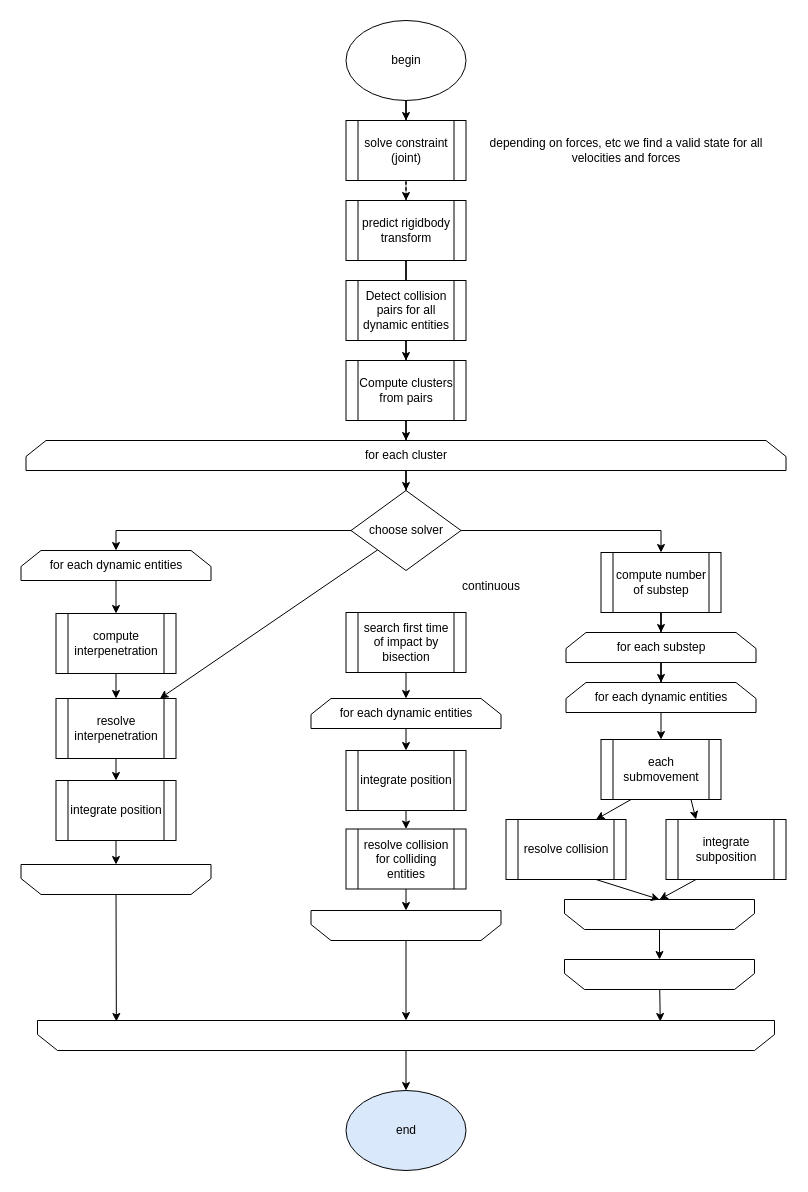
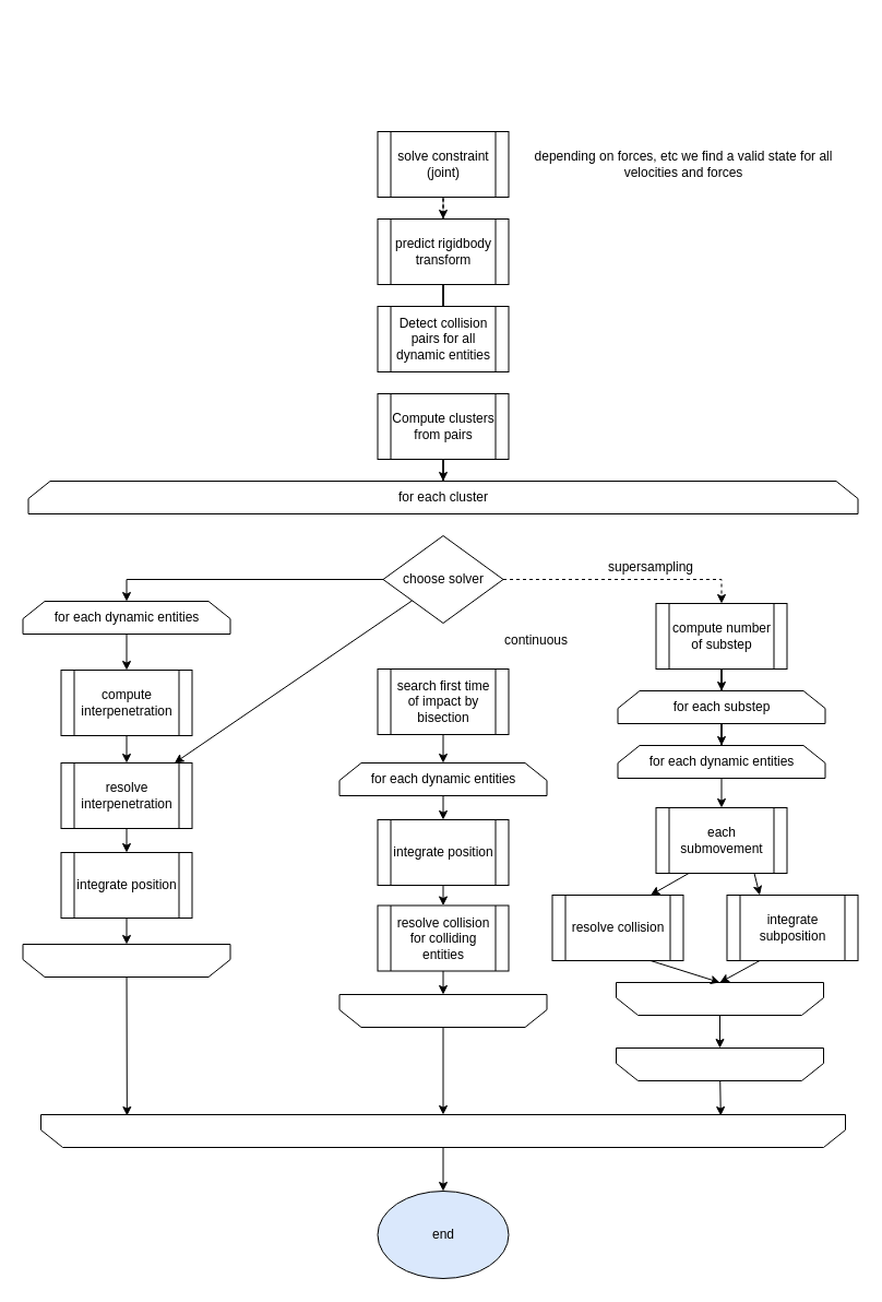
  <mxCell id="0" />
  <mxCell id="1" parent="0" />
- <mxCell id="2" style="edgeStyle=orthogonalEdgeStyle;rounded=0;orthogonalLoop=1;jettySize=auto;html=1;" edge="1" parent="1" source="3" target="5"><mxGeometry relative="1" as="geometry" /></mxCell>
- <mxCell id="3" value="begin&lt;br&gt;" style="ellipse;whiteSpace=wrap;html=1;" vertex="1" parent="1"><mxGeometry x="345.5" y="20" width="120" height="80" as="geometry" /></mxCell>
  <mxCell id="4" style="edgeStyle=orthogonalEdgeStyle;rounded=0;orthogonalLoop=1;jettySize=auto;html=1;dashed=1;" edge="1" parent="1" source="5" target="8"><mxGeometry relative="1" as="geometry" /></mxCell>
  <mxCell id="5" value="solve constraint (joint)" style="shape=process;whiteSpace=wrap;html=1;backgroundOutline=1;" vertex="1" parent="1"><mxGeometry x="345.5" y="120" width="120" height="60" as="geometry" /></mxCell>
  <mxCell id="6" value="depending on forces, etc we find a valid state for all velocities and forces" style="text;html=1;strokeColor=none;fillColor=none;align=center;verticalAlign=middle;whiteSpace=wrap;rounded=0;" vertex="1" parent="1"><mxGeometry x="475.5" y="120" width="300" height="60" as="geometry" /></mxCell>
  <mxCell id="7" style="edgeStyle=orthogonalEdgeStyle;rounded=0;orthogonalLoop=1;jettySize=auto;html=1;endArrow=none;" edge="1" parent="1" source="8" target="10"><mxGeometry relative="1" as="geometry" /></mxCell>
  <mxCell id="8" value="predict rigidbody transform" style="shape=process;whiteSpace=wrap;html=1;backgroundOutline=1;" vertex="1" parent="1"><mxGeometry x="345.5" y="200" width="120" height="60" as="geometry" /></mxCell>
- <mxCell id="9" style="edgeStyle=orthogonalEdgeStyle;rounded=0;orthogonalLoop=1;jettySize=auto;html=1;" edge="1" parent="1" source="10" target="12"><mxGeometry relative="1" as="geometry" /></mxCell>
  <mxCell id="10" value="Detect collision pairs for all dynamic entities" style="shape=process;whiteSpace=wrap;html=1;backgroundOutline=1;" vertex="1" parent="1"><mxGeometry x="345.5" y="280" width="120" height="60" as="geometry" /></mxCell>
  <mxCell id="11" style="edgeStyle=orthogonalEdgeStyle;rounded=0;orthogonalLoop=1;jettySize=auto;html=1;" edge="1" parent="1" source="12" target="14"><mxGeometry relative="1" as="geometry" /></mxCell>
  <mxCell id="12" value="Compute clusters from pairs" style="shape=process;whiteSpace=wrap;html=1;backgroundOutline=1;" vertex="1" parent="1"><mxGeometry x="345.5" y="360" width="120" height="60" as="geometry" /></mxCell>
- <mxCell id="13" style="edgeStyle=orthogonalEdgeStyle;rounded=0;orthogonalLoop=1;jettySize=auto;html=1;entryX=0.5;entryY=0;entryDx=0;entryDy=0;" edge="1" parent="1" source="14" target="21"><mxGeometry relative="1" as="geometry" /></mxCell>
  <mxCell id="14" value="for each cluster" style="shape=loopLimit;whiteSpace=wrap;html=1;" vertex="1" parent="1"><mxGeometry x="25.5" y="440" width="760" height="30" as="geometry" /></mxCell>
  <mxCell id="15" style="edgeStyle=orthogonalEdgeStyle;rounded=0;orthogonalLoop=1;jettySize=auto;html=1;" edge="1" parent="1" source="16" target="17"><mxGeometry relative="1" as="geometry" /></mxCell>
  <mxCell id="16" value="" style="shape=loopLimit;whiteSpace=wrap;html=1;rotation=180;" vertex="1" parent="1"><mxGeometry x="37" y="1020" width="737" height="30" as="geometry" /></mxCell>
  <mxCell id="17" value="end&lt;br&gt;" style="ellipse;whiteSpace=wrap;html=1;fillColor=#dae8fc;" vertex="1" parent="1"><mxGeometry x="345.5" y="1090" width="120" height="80" as="geometry" /></mxCell>
- <mxCell id="18" style="edgeStyle=orthogonalEdgeStyle;rounded=0;orthogonalLoop=1;jettySize=auto;html=1;entryX=0.5;entryY=0;entryDx=0;entryDy=0;" edge="1" parent="1" source="21" target="30"><mxGeometry relative="1" as="geometry" /></mxCell>
+ <mxCell id="18" style="edgeStyle=orthogonalEdgeStyle;rounded=0;orthogonalLoop=1;jettySize=auto;html=1;entryX=0.5;entryY=0;entryDx=0;entryDy=0;dashed=1;" edge="1" parent="1" source="21" target="30"><mxGeometry relative="1" as="geometry" /></mxCell>
  <mxCell id="19" style="edgeStyle=orthogonalEdgeStyle;rounded=0;orthogonalLoop=1;jettySize=auto;html=1;entryX=0.5;entryY=0;entryDx=0;entryDy=0;" edge="1" parent="1" source="21" target="24"><mxGeometry relative="1" as="geometry" /></mxCell>
  <mxCell id="20" style="edgeStyle=none;rounded=0;orthogonalLoop=1;jettySize=auto;html=1;" edge="1" parent="1" source="21" target="45"><mxGeometry relative="1" as="geometry" /></mxCell>
  <mxCell id="21" value="choose solver" style="rhombus;whiteSpace=wrap;html=1;" vertex="1" parent="1"><mxGeometry x="350.5" y="490" width="110" height="80" as="geometry" /></mxCell>
+ <mxCell id="22" value="supersampling" style="text;html=1;strokeColor=none;fillColor=none;align=center;verticalAlign=middle;whiteSpace=wrap;rounded=0;" vertex="1" parent="1"><mxGeometry x="545.5" y="509" width="100" height="20" as="geometry" /></mxCell>
  <mxCell id="23" style="edgeStyle=none;rounded=0;orthogonalLoop=1;jettySize=auto;html=1;" edge="1" parent="1" source="24" target="43"><mxGeometry relative="1" as="geometry" /></mxCell>
  <mxCell id="24" value="for each dynamic entities" style="shape=loopLimit;whiteSpace=wrap;html=1;" vertex="1" parent="1"><mxGeometry x="20.5" y="550" width="190" height="30" as="geometry" /></mxCell>
  <mxCell id="25" style="edgeStyle=orthogonalEdgeStyle;rounded=0;orthogonalLoop=1;jettySize=auto;html=1;entryX=0.5;entryY=0;entryDx=0;entryDy=0;" edge="1" parent="1" source="26" target="28"><mxGeometry relative="1" as="geometry" /></mxCell>
  <mxCell id="26" value="for each substep" style="shape=loopLimit;whiteSpace=wrap;html=1;" vertex="1" parent="1"><mxGeometry x="565.5" y="632" width="190" height="30" as="geometry" /></mxCell>
  <mxCell id="27" style="edgeStyle=none;rounded=0;orthogonalLoop=1;jettySize=auto;html=1;entryX=0.5;entryY=0;entryDx=0;entryDy=0;" edge="1" parent="1" source="28" target="37"><mxGeometry relative="1" as="geometry" /></mxCell>
  <mxCell id="28" value="for each dynamic entities" style="shape=loopLimit;whiteSpace=wrap;html=1;" vertex="1" parent="1"><mxGeometry x="565.5" y="682" width="190" height="30" as="geometry" /></mxCell>
  <mxCell id="29" style="edgeStyle=orthogonalEdgeStyle;rounded=0;orthogonalLoop=1;jettySize=auto;html=1;" edge="1" parent="1" source="30" target="26"><mxGeometry relative="1" as="geometry" /></mxCell>
  <mxCell id="30" value="compute number of substep" style="shape=process;whiteSpace=wrap;html=1;backgroundOutline=1;" vertex="1" parent="1"><mxGeometry x="600.5" y="552" width="120" height="60" as="geometry" /></mxCell>
  <mxCell id="31" style="edgeStyle=orthogonalEdgeStyle;rounded=0;orthogonalLoop=1;jettySize=auto;html=1;entryX=0.5;entryY=1;entryDx=0;entryDy=0;" edge="1" parent="1" source="32" target="34"><mxGeometry relative="1" as="geometry" /></mxCell>
  <mxCell id="32" value="" style="shape=loopLimit;whiteSpace=wrap;html=1;rotation=-180;" vertex="1" parent="1"><mxGeometry x="564" y="899" width="190" height="30" as="geometry" /></mxCell>
  <mxCell id="33" style="edgeStyle=none;rounded=0;orthogonalLoop=1;jettySize=auto;html=1;entryX=0.155;entryY=0.967;entryDx=0;entryDy=0;entryPerimeter=0;" edge="1" parent="1" source="34" target="16"><mxGeometry relative="1" as="geometry" /></mxCell>
  <mxCell id="34" value="" style="shape=loopLimit;whiteSpace=wrap;html=1;rotation=180;" vertex="1" parent="1"><mxGeometry x="564" y="959" width="190" height="30" as="geometry" /></mxCell>
  <mxCell id="35" style="edgeStyle=none;rounded=0;orthogonalLoop=1;jettySize=auto;html=1;exitX=0.25;exitY=1;exitDx=0;exitDy=0;entryX=0.75;entryY=0;entryDx=0;entryDy=0;" edge="1" parent="1" source="37" target="41"><mxGeometry relative="1" as="geometry" /></mxCell>
  <mxCell id="36" style="edgeStyle=none;rounded=0;orthogonalLoop=1;jettySize=auto;html=1;exitX=0.75;exitY=1;exitDx=0;exitDy=0;entryX=0.25;entryY=0;entryDx=0;entryDy=0;" edge="1" parent="1" source="37" target="49"><mxGeometry relative="1" as="geometry" /></mxCell>
  <mxCell id="37" value="each submovement" style="shape=process;whiteSpace=wrap;html=1;backgroundOutline=1;" vertex="1" parent="1"><mxGeometry x="600.5" y="739" width="120" height="60" as="geometry" /></mxCell>
  <mxCell id="38" style="rounded=0;orthogonalLoop=1;jettySize=auto;html=1;entryX=0.893;entryY=0.967;entryDx=0;entryDy=0;entryPerimeter=0;" edge="1" parent="1" source="39" target="16"><mxGeometry relative="1" as="geometry"><mxPoint x="116.5" y="1130" as="targetPoint" /></mxGeometry></mxCell>
  <mxCell id="39" value="" style="shape=loopLimit;whiteSpace=wrap;html=1;rotation=180;" vertex="1" parent="1"><mxGeometry x="20.5" y="864" width="190" height="30" as="geometry" /></mxCell>
  <mxCell id="40" style="edgeStyle=none;rounded=0;orthogonalLoop=1;jettySize=auto;html=1;entryX=0.5;entryY=1;entryDx=0;entryDy=0;exitX=0.75;exitY=1;exitDx=0;exitDy=0;" edge="1" parent="1" source="41" target="32"><mxGeometry relative="1" as="geometry" /></mxCell>
  <mxCell id="41" value="resolve collision&lt;br&gt;" style="shape=process;whiteSpace=wrap;html=1;backgroundOutline=1;" vertex="1" parent="1"><mxGeometry x="505.5" y="819" width="120" height="60" as="geometry" /></mxCell>
  <mxCell id="42" style="edgeStyle=none;rounded=0;orthogonalLoop=1;jettySize=auto;html=1;" edge="1" parent="1" source="43" target="45"><mxGeometry relative="1" as="geometry" /></mxCell>
  <mxCell id="43" value="compute interpenetration" style="shape=process;whiteSpace=wrap;html=1;backgroundOutline=1;" vertex="1" parent="1"><mxGeometry x="55.5" y="613" width="120" height="60" as="geometry" /></mxCell>
  <mxCell id="44" style="edgeStyle=none;rounded=0;orthogonalLoop=1;jettySize=auto;html=1;" edge="1" parent="1" source="45" target="47"><mxGeometry relative="1" as="geometry" /></mxCell>
  <mxCell id="45" value="resolve interpenetration" style="shape=process;whiteSpace=wrap;html=1;backgroundOutline=1;" vertex="1" parent="1"><mxGeometry x="55.5" y="698" width="120" height="60" as="geometry" /></mxCell>
  <mxCell id="46" style="edgeStyle=none;rounded=0;orthogonalLoop=1;jettySize=auto;html=1;" edge="1" parent="1" source="47" target="39"><mxGeometry relative="1" as="geometry" /></mxCell>
  <mxCell id="47" value="integrate position" style="shape=process;whiteSpace=wrap;html=1;backgroundOutline=1;" vertex="1" parent="1"><mxGeometry x="55.5" y="780" width="120" height="60" as="geometry" /></mxCell>
  <mxCell id="48" style="edgeStyle=none;rounded=0;orthogonalLoop=1;jettySize=auto;html=1;entryX=0.5;entryY=1;entryDx=0;entryDy=0;exitX=0.25;exitY=1;exitDx=0;exitDy=0;" edge="1" parent="1" source="49" target="32"><mxGeometry relative="1" as="geometry" /></mxCell>
  <mxCell id="49" value="integrate subposition&lt;br&gt;" style="shape=process;whiteSpace=wrap;html=1;backgroundOutline=1;" vertex="1" parent="1"><mxGeometry x="665.5" y="819" width="120" height="60" as="geometry" /></mxCell>
  <mxCell id="50" style="edgeStyle=none;rounded=0;orthogonalLoop=1;jettySize=auto;html=1;" edge="1" parent="1" source="51" target="55"><mxGeometry relative="1" as="geometry" /></mxCell>
  <mxCell id="51" value="search first time of impact by bisection" style="shape=process;whiteSpace=wrap;html=1;backgroundOutline=1;" vertex="1" parent="1"><mxGeometry x="345.5" y="612" width="120" height="60" as="geometry" /></mxCell>
  <mxCell id="52" style="edgeStyle=none;rounded=0;orthogonalLoop=1;jettySize=auto;html=1;entryX=0.5;entryY=0;entryDx=0;entryDy=0;" edge="1" parent="1" source="53" target="59"><mxGeometry relative="1" as="geometry" /></mxCell>
  <mxCell id="53" value="integrate position" style="shape=process;whiteSpace=wrap;html=1;backgroundOutline=1;" vertex="1" parent="1"><mxGeometry x="345.5" y="750" width="120" height="60" as="geometry" /></mxCell>
  <mxCell id="54" style="edgeStyle=none;rounded=0;orthogonalLoop=1;jettySize=auto;html=1;entryX=0.5;entryY=0;entryDx=0;entryDy=0;" edge="1" parent="1" source="55" target="53"><mxGeometry relative="1" as="geometry" /></mxCell>
  <mxCell id="55" value="for each dynamic entities" style="shape=loopLimit;whiteSpace=wrap;html=1;" vertex="1" parent="1"><mxGeometry x="310.5" y="698" width="190" height="30" as="geometry" /></mxCell>
  <mxCell id="56" style="edgeStyle=none;rounded=0;orthogonalLoop=1;jettySize=auto;html=1;entryX=0.5;entryY=1;entryDx=0;entryDy=0;" edge="1" parent="1" source="57" target="16"><mxGeometry relative="1" as="geometry" /></mxCell>
  <mxCell id="57" value="" style="shape=loopLimit;whiteSpace=wrap;html=1;rotation=180;" vertex="1" parent="1"><mxGeometry x="310.5" y="910" width="190" height="30" as="geometry" /></mxCell>
  <mxCell id="58" style="edgeStyle=none;rounded=0;orthogonalLoop=1;jettySize=auto;html=1;entryX=0.5;entryY=1;entryDx=0;entryDy=0;" edge="1" parent="1" source="59" target="57"><mxGeometry relative="1" as="geometry" /></mxCell>
  <mxCell id="59" value="resolve collision&lt;br&gt;for colliding entities&lt;br&gt;" style="shape=process;whiteSpace=wrap;html=1;backgroundOutline=1;" vertex="1" parent="1"><mxGeometry x="345.5" y="828.5" width="120" height="60" as="geometry" /></mxCell>
  <mxCell id="60" value="continuous" style="text;html=1;strokeColor=none;fillColor=none;align=center;verticalAlign=middle;whiteSpace=wrap;rounded=0;" vertex="1" parent="1"><mxGeometry x="440.5" y="576" width="100" height="20" as="geometry" /></mxCell>
